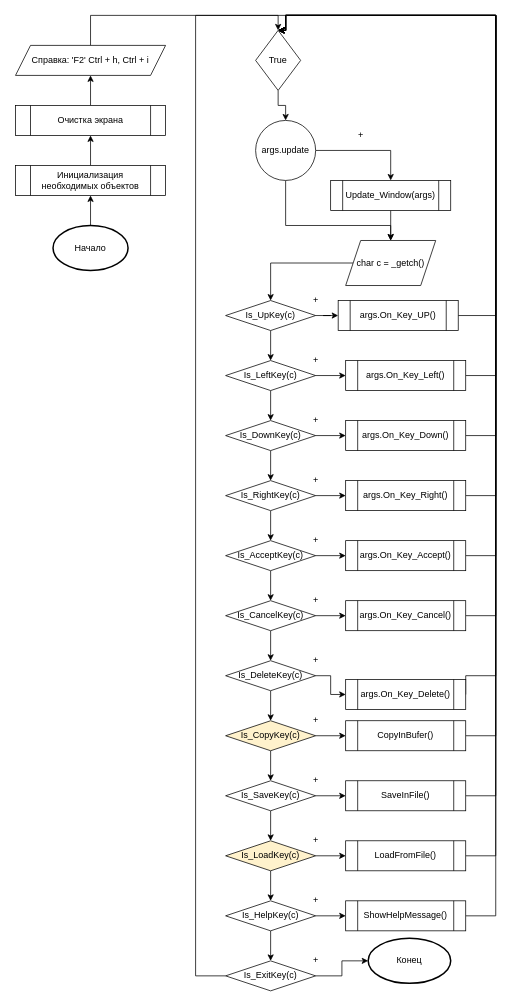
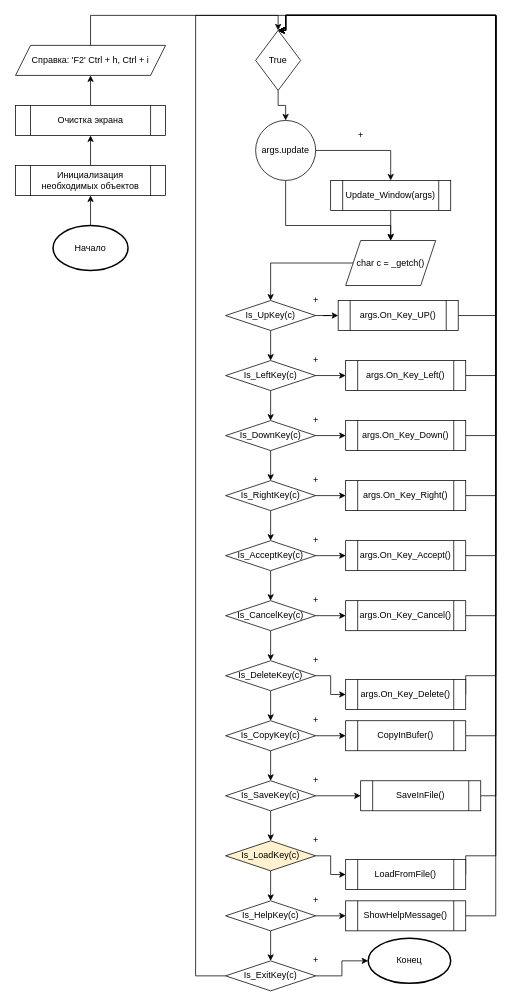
  <mxCell id="0" />
  <mxCell id="1" parent="0" />
  <mxCell id="2" value="" style="edgeStyle=orthogonalEdgeStyle;rounded=0;orthogonalLoop=1;jettySize=auto;html=1;exitX=0.5;exitY=0;exitDx=0;exitDy=0;exitPerimeter=0;" edge="1" parent="1" source="3" target="5"><mxGeometry relative="1" as="geometry" /></mxCell>
  <mxCell id="3" value="Начало" style="strokeWidth=2;html=1;shape=mxgraph.flowchart.start_1;whiteSpace=wrap;" vertex="1" parent="1"><mxGeometry x="70" y="300" width="100" height="60" as="geometry" /></mxCell>
  <mxCell id="4" value="" style="edgeStyle=orthogonalEdgeStyle;rounded=0;orthogonalLoop=1;jettySize=auto;html=1;" edge="1" parent="1" source="5" target="7"><mxGeometry relative="1" as="geometry" /></mxCell>
  <mxCell id="5" value="Инициализация необходимых объектов" style="shape=process;whiteSpace=wrap;html=1;backgroundOutline=1;" vertex="1" parent="1"><mxGeometry x="20" y="220" width="200" height="40" as="geometry" /></mxCell>
  <mxCell id="6" style="edgeStyle=orthogonalEdgeStyle;rounded=0;orthogonalLoop=1;jettySize=auto;html=1;exitX=0.5;exitY=0;exitDx=0;exitDy=0;" edge="1" parent="1" source="7" target="90"><mxGeometry relative="1" as="geometry" /></mxCell>
  <mxCell id="7" value="Очистка экрана" style="shape=process;whiteSpace=wrap;html=1;backgroundOutline=1;" vertex="1" parent="1"><mxGeometry x="20" y="140" width="200" height="40" as="geometry" /></mxCell>
  <mxCell id="8" value="" style="edgeStyle=orthogonalEdgeStyle;rounded=0;orthogonalLoop=1;jettySize=auto;html=1;" edge="1" parent="1" source="9" target="12"><mxGeometry relative="1" as="geometry" /></mxCell>
  <mxCell id="9" value="True" style="rhombus;whiteSpace=wrap;html=1;" vertex="1" parent="1"><mxGeometry x="340" y="40" width="60" height="80" as="geometry" /></mxCell>
  <mxCell id="10" style="edgeStyle=orthogonalEdgeStyle;rounded=0;orthogonalLoop=1;jettySize=auto;html=1;entryX=0.5;entryY=0;entryDx=0;entryDy=0;" edge="1" parent="1" source="12" target="14"><mxGeometry relative="1" as="geometry" /></mxCell>
  <mxCell id="11" style="edgeStyle=orthogonalEdgeStyle;rounded=0;orthogonalLoop=1;jettySize=auto;html=1;entryX=0.5;entryY=0;entryDx=0;entryDy=0;exitX=0.5;exitY=1;exitDx=0;exitDy=0;" edge="1" parent="1" source="12" target="17"><mxGeometry relative="1" as="geometry"><Array as="points"><mxPoint x="380" y="300" /><mxPoint x="520" y="300" /></Array></mxGeometry></mxCell>
  <mxCell id="12" value="args.update" style="ellipse;whiteSpace=wrap;html=1;" vertex="1" parent="1"><mxGeometry x="340" y="160" width="80" height="80" as="geometry" /></mxCell>
  <mxCell id="13" style="edgeStyle=orthogonalEdgeStyle;rounded=0;orthogonalLoop=1;jettySize=auto;html=1;" edge="1" parent="1" source="14" target="17"><mxGeometry relative="1" as="geometry" /></mxCell>
  <mxCell id="14" value="Update_Window(args)" style="shape=process;whiteSpace=wrap;html=1;backgroundOutline=1;" vertex="1" parent="1"><mxGeometry x="440" y="240" width="160" height="40" as="geometry" /></mxCell>
  <mxCell id="15" value="+" style="text;html=1;align=center;verticalAlign=middle;resizable=0;points=[];autosize=1;strokeColor=none;fillColor=none;" vertex="1" parent="1"><mxGeometry x="470" y="170" width="20" height="20" as="geometry" /></mxCell>
  <mxCell id="16" style="edgeStyle=orthogonalEdgeStyle;rounded=0;orthogonalLoop=1;jettySize=auto;html=1;entryX=0.5;entryY=0;entryDx=0;entryDy=0;" edge="1" parent="1" source="17" target="20"><mxGeometry relative="1" as="geometry" /></mxCell>
  <mxCell id="17" value="char c = _getch()" style="shape=parallelogram;perimeter=parallelogramPerimeter;whiteSpace=wrap;html=1;fixedSize=1;" vertex="1" parent="1"><mxGeometry x="460" y="320" width="120" height="60" as="geometry" /></mxCell>
  <mxCell id="18" style="edgeStyle=orthogonalEdgeStyle;rounded=0;orthogonalLoop=1;jettySize=auto;html=1;entryX=0;entryY=0.5;entryDx=0;entryDy=0;" edge="1" parent="1" source="20" target="22"><mxGeometry relative="1" as="geometry" /></mxCell>
  <mxCell id="19" value="" style="edgeStyle=orthogonalEdgeStyle;rounded=0;orthogonalLoop=1;jettySize=auto;html=1;" edge="1" parent="1" source="20" target="26"><mxGeometry relative="1" as="geometry" /></mxCell>
  <mxCell id="20" value="Is_UpKey(c)" style="rhombus;whiteSpace=wrap;html=1;" vertex="1" parent="1"><mxGeometry x="300" y="400" width="120" height="40" as="geometry" /></mxCell>
  <mxCell id="21" style="edgeStyle=orthogonalEdgeStyle;rounded=0;orthogonalLoop=1;jettySize=auto;html=1;exitX=1;exitY=0.5;exitDx=0;exitDy=0;entryX=0.5;entryY=0;entryDx=0;entryDy=0;" edge="1" parent="1" source="22" target="9"><mxGeometry relative="1" as="geometry"><mxPoint x="450" y="40" as="targetPoint" /><Array as="points"><mxPoint x="660" y="420" /><mxPoint x="660" y="20" /><mxPoint x="380" y="20" /></Array></mxGeometry></mxCell>
  <mxCell id="22" value="args.On_Key_UP()" style="shape=process;whiteSpace=wrap;html=1;backgroundOutline=1;" vertex="1" parent="1"><mxGeometry x="450" y="400" width="160" height="40" as="geometry" /></mxCell>
  <mxCell id="23" value="+" style="text;html=1;align=center;verticalAlign=middle;resizable=0;points=[];autosize=1;strokeColor=none;fillColor=none;" vertex="1" parent="1"><mxGeometry x="410" y="390" width="20" height="20" as="geometry" /></mxCell>
  <mxCell id="24" style="edgeStyle=orthogonalEdgeStyle;rounded=0;orthogonalLoop=1;jettySize=auto;html=1;entryX=0;entryY=0.5;entryDx=0;entryDy=0;" edge="1" parent="1" source="26" target="28"><mxGeometry relative="1" as="geometry" /></mxCell>
  <mxCell id="25" value="" style="edgeStyle=orthogonalEdgeStyle;rounded=0;orthogonalLoop=1;jettySize=auto;html=1;" edge="1" parent="1" source="26" target="32"><mxGeometry relative="1" as="geometry" /></mxCell>
  <mxCell id="26" value="Is_LeftKey(c)" style="rhombus;whiteSpace=wrap;html=1;" vertex="1" parent="1"><mxGeometry x="300" y="480" width="120" height="40" as="geometry" /></mxCell>
  <mxCell id="27" style="edgeStyle=orthogonalEdgeStyle;rounded=0;orthogonalLoop=1;jettySize=auto;html=1;exitX=1;exitY=0.5;exitDx=0;exitDy=0;entryX=0.5;entryY=0;entryDx=0;entryDy=0;" edge="1" parent="1" source="28" target="9"><mxGeometry relative="1" as="geometry"><Array as="points"><mxPoint x="660" y="500" /><mxPoint x="660" y="20" /><mxPoint x="380" y="20" /></Array></mxGeometry></mxCell>
  <mxCell id="28" value="args.On_Key_Left()" style="shape=process;whiteSpace=wrap;html=1;backgroundOutline=1;" vertex="1" parent="1"><mxGeometry x="460" y="480" width="160" height="40" as="geometry" /></mxCell>
  <mxCell id="29" value="+" style="text;html=1;align=center;verticalAlign=middle;resizable=0;points=[];autosize=1;strokeColor=none;fillColor=none;" vertex="1" parent="1"><mxGeometry x="410" y="470" width="20" height="20" as="geometry" /></mxCell>
  <mxCell id="30" style="edgeStyle=orthogonalEdgeStyle;rounded=0;orthogonalLoop=1;jettySize=auto;html=1;entryX=0;entryY=0.5;entryDx=0;entryDy=0;" edge="1" parent="1" source="32" target="34"><mxGeometry relative="1" as="geometry" /></mxCell>
  <mxCell id="31" value="" style="edgeStyle=orthogonalEdgeStyle;rounded=0;orthogonalLoop=1;jettySize=auto;html=1;" edge="1" parent="1" source="32" target="38"><mxGeometry relative="1" as="geometry" /></mxCell>
  <mxCell id="32" value="Is_DownKey(c)" style="rhombus;whiteSpace=wrap;html=1;" vertex="1" parent="1"><mxGeometry x="300" y="560" width="120" height="40" as="geometry" /></mxCell>
  <mxCell id="33" style="edgeStyle=orthogonalEdgeStyle;rounded=0;orthogonalLoop=1;jettySize=auto;html=1;exitX=1;exitY=0.5;exitDx=0;exitDy=0;entryX=0.5;entryY=0;entryDx=0;entryDy=0;" edge="1" parent="1" source="34" target="9"><mxGeometry relative="1" as="geometry"><Array as="points"><mxPoint x="660" y="580" /><mxPoint x="660" y="20" /><mxPoint x="380" y="20" /></Array></mxGeometry></mxCell>
  <mxCell id="34" value="args.On_Key_Down()" style="shape=process;whiteSpace=wrap;html=1;backgroundOutline=1;" vertex="1" parent="1"><mxGeometry x="460" y="560" width="160" height="40" as="geometry" /></mxCell>
  <mxCell id="35" value="+" style="text;html=1;align=center;verticalAlign=middle;resizable=0;points=[];autosize=1;strokeColor=none;fillColor=none;" vertex="1" parent="1"><mxGeometry x="410" y="550" width="20" height="20" as="geometry" /></mxCell>
  <mxCell id="36" style="edgeStyle=orthogonalEdgeStyle;rounded=0;orthogonalLoop=1;jettySize=auto;html=1;entryX=0;entryY=0.5;entryDx=0;entryDy=0;" edge="1" parent="1" source="38" target="40"><mxGeometry relative="1" as="geometry" /></mxCell>
  <mxCell id="37" value="" style="edgeStyle=orthogonalEdgeStyle;rounded=0;orthogonalLoop=1;jettySize=auto;html=1;" edge="1" parent="1" source="38" target="44"><mxGeometry relative="1" as="geometry" /></mxCell>
  <mxCell id="38" value="Is_RightKey(c)" style="rhombus;whiteSpace=wrap;html=1;" vertex="1" parent="1"><mxGeometry x="300" y="640" width="120" height="40" as="geometry" /></mxCell>
  <mxCell id="39" style="edgeStyle=orthogonalEdgeStyle;rounded=0;orthogonalLoop=1;jettySize=auto;html=1;exitX=1;exitY=0.5;exitDx=0;exitDy=0;entryX=0.5;entryY=0;entryDx=0;entryDy=0;" edge="1" parent="1" source="40" target="9"><mxGeometry relative="1" as="geometry"><Array as="points"><mxPoint x="660" y="660" /><mxPoint x="660" y="20" /><mxPoint x="380" y="20" /></Array></mxGeometry></mxCell>
  <mxCell id="40" value="args.On_Key_Right()" style="shape=process;whiteSpace=wrap;html=1;backgroundOutline=1;" vertex="1" parent="1"><mxGeometry x="460" y="640" width="160" height="40" as="geometry" /></mxCell>
  <mxCell id="41" value="+" style="text;html=1;align=center;verticalAlign=middle;resizable=0;points=[];autosize=1;strokeColor=none;fillColor=none;" vertex="1" parent="1"><mxGeometry x="410" y="630" width="20" height="20" as="geometry" /></mxCell>
  <mxCell id="42" value="+" style="text;html=1;align=center;verticalAlign=middle;resizable=0;points=[];autosize=1;strokeColor=none;fillColor=none;" vertex="1" parent="1"><mxGeometry x="410" y="710" width="20" height="20" as="geometry" /></mxCell>
  <mxCell id="43" value="" style="edgeStyle=orthogonalEdgeStyle;rounded=0;orthogonalLoop=1;jettySize=auto;html=1;" edge="1" parent="1" source="44" target="50"><mxGeometry relative="1" as="geometry" /></mxCell>
  <mxCell id="44" value="Is_AcceptKey(c)" style="rhombus;whiteSpace=wrap;html=1;" vertex="1" parent="1"><mxGeometry x="300" y="720" width="120" height="40" as="geometry" /></mxCell>
  <mxCell id="45" style="edgeStyle=orthogonalEdgeStyle;rounded=0;orthogonalLoop=1;jettySize=auto;html=1;entryX=0;entryY=0.5;entryDx=0;entryDy=0;" edge="1" source="44" target="47" parent="1"><mxGeometry relative="1" as="geometry" /></mxCell>
  <mxCell id="46" style="edgeStyle=orthogonalEdgeStyle;rounded=0;orthogonalLoop=1;jettySize=auto;html=1;exitX=1;exitY=0.5;exitDx=0;exitDy=0;entryX=0.5;entryY=0;entryDx=0;entryDy=0;" edge="1" parent="1" source="47" target="9"><mxGeometry relative="1" as="geometry"><Array as="points"><mxPoint x="660" y="740" /><mxPoint x="660" y="20" /><mxPoint x="380" y="20" /></Array></mxGeometry></mxCell>
  <mxCell id="47" value="args.On_Key_Accept()" style="shape=process;whiteSpace=wrap;html=1;backgroundOutline=1;" vertex="1" parent="1"><mxGeometry x="460" y="720" width="160" height="40" as="geometry" /></mxCell>
  <mxCell id="48" value="+" style="text;html=1;align=center;verticalAlign=middle;resizable=0;points=[];autosize=1;strokeColor=none;fillColor=none;" vertex="1" parent="1"><mxGeometry x="410" y="790" width="20" height="20" as="geometry" /></mxCell>
  <mxCell id="49" value="" style="edgeStyle=orthogonalEdgeStyle;rounded=0;orthogonalLoop=1;jettySize=auto;html=1;" edge="1" parent="1" source="50" target="56"><mxGeometry relative="1" as="geometry" /></mxCell>
  <mxCell id="50" value="Is_CancelKey(c)" style="rhombus;whiteSpace=wrap;html=1;" vertex="1" parent="1"><mxGeometry x="300" y="800" width="120" height="40" as="geometry" /></mxCell>
  <mxCell id="51" style="edgeStyle=orthogonalEdgeStyle;rounded=0;orthogonalLoop=1;jettySize=auto;html=1;entryX=0;entryY=0.5;entryDx=0;entryDy=0;" edge="1" source="50" target="53" parent="1"><mxGeometry relative="1" as="geometry" /></mxCell>
  <mxCell id="52" style="edgeStyle=orthogonalEdgeStyle;rounded=0;orthogonalLoop=1;jettySize=auto;html=1;exitX=1;exitY=0.5;exitDx=0;exitDy=0;entryX=0.5;entryY=0;entryDx=0;entryDy=0;" edge="1" parent="1" source="53" target="9"><mxGeometry relative="1" as="geometry"><Array as="points"><mxPoint x="660" y="820" /><mxPoint x="660" y="20" /><mxPoint x="380" y="20" /></Array></mxGeometry></mxCell>
  <mxCell id="53" value="args.On_Key_Cancel()" style="shape=process;whiteSpace=wrap;html=1;backgroundOutline=1;" vertex="1" parent="1"><mxGeometry x="460" y="800" width="160" height="40" as="geometry" /></mxCell>
  <mxCell id="54" value="+" style="text;html=1;align=center;verticalAlign=middle;resizable=0;points=[];autosize=1;strokeColor=none;fillColor=none;" vertex="1" parent="1"><mxGeometry x="410" y="870" width="20" height="20" as="geometry" /></mxCell>
  <mxCell id="55" value="" style="edgeStyle=orthogonalEdgeStyle;rounded=0;orthogonalLoop=1;jettySize=auto;html=1;" edge="1" parent="1" source="56" target="62"><mxGeometry relative="1" as="geometry" /></mxCell>
  <mxCell id="56" value="Is_DeleteKey(c)" style="rhombus;whiteSpace=wrap;html=1;" vertex="1" parent="1"><mxGeometry x="300" y="880" width="120" height="40" as="geometry" /></mxCell>
  <mxCell id="57" style="edgeStyle=orthogonalEdgeStyle;rounded=0;orthogonalLoop=1;jettySize=auto;html=1;entryX=0;entryY=0.5;entryDx=0;entryDy=0;" edge="1" source="56" target="59" parent="1"><mxGeometry relative="1" as="geometry" /></mxCell>
  <mxCell id="58" style="edgeStyle=orthogonalEdgeStyle;rounded=0;orthogonalLoop=1;jettySize=auto;html=1;exitX=1;exitY=0.5;exitDx=0;exitDy=0;entryX=0.5;entryY=0;entryDx=0;entryDy=0;" edge="1" parent="1" source="59" target="9"><mxGeometry relative="1" as="geometry"><Array as="points"><mxPoint x="660" y="900" /><mxPoint x="660" y="20" /><mxPoint x="380" y="20" /></Array></mxGeometry></mxCell>
  <mxCell id="59" value="args.On_Key_Delete()" style="shape=process;whiteSpace=wrap;html=1;backgroundOutline=1;" vertex="1" parent="1"><mxGeometry x="460" y="905" width="160" height="40" as="geometry" /></mxCell>
  <mxCell id="60" value="+" style="text;html=1;align=center;verticalAlign=middle;resizable=0;points=[];autosize=1;strokeColor=none;fillColor=none;" vertex="1" parent="1"><mxGeometry x="410" y="950" width="20" height="20" as="geometry" /></mxCell>
  <mxCell id="61" value="" style="edgeStyle=orthogonalEdgeStyle;rounded=0;orthogonalLoop=1;jettySize=auto;html=1;" edge="1" parent="1" source="62" target="68"><mxGeometry relative="1" as="geometry" /></mxCell>
- <mxCell id="62" value="Is_CopyKey(c)" style="rhombus;whiteSpace=wrap;html=1;fillColor=#fff2cc;" vertex="1" parent="1"><mxGeometry x="300" y="960" width="120" height="40" as="geometry" /></mxCell>
+ <mxCell id="62" value="Is_CopyKey(c)" style="rhombus;whiteSpace=wrap;html=1;" vertex="1" parent="1"><mxGeometry x="300" y="960" width="120" height="40" as="geometry" /></mxCell>
  <mxCell id="63" style="edgeStyle=orthogonalEdgeStyle;rounded=0;orthogonalLoop=1;jettySize=auto;html=1;entryX=0;entryY=0.5;entryDx=0;entryDy=0;" edge="1" source="62" target="65" parent="1"><mxGeometry relative="1" as="geometry" /></mxCell>
  <mxCell id="64" style="edgeStyle=orthogonalEdgeStyle;rounded=0;orthogonalLoop=1;jettySize=auto;html=1;exitX=1;exitY=0.5;exitDx=0;exitDy=0;entryX=0.5;entryY=0;entryDx=0;entryDy=0;" edge="1" parent="1" source="65" target="9"><mxGeometry relative="1" as="geometry"><mxPoint x="640" y="30" as="targetPoint" /><Array as="points"><mxPoint x="660" y="980" /><mxPoint x="660" y="20" /><mxPoint x="380" y="20" /></Array></mxGeometry></mxCell>
  <mxCell id="65" value="CopyInBufer()" style="shape=process;whiteSpace=wrap;html=1;backgroundOutline=1;" vertex="1" parent="1"><mxGeometry x="460" y="960" width="160" height="40" as="geometry" /></mxCell>
  <mxCell id="66" value="+" style="text;html=1;align=center;verticalAlign=middle;resizable=0;points=[];autosize=1;strokeColor=none;fillColor=none;" vertex="1" parent="1"><mxGeometry x="410" y="1030" width="20" height="20" as="geometry" /></mxCell>
  <mxCell id="67" value="" style="edgeStyle=orthogonalEdgeStyle;rounded=0;orthogonalLoop=1;jettySize=auto;html=1;" edge="1" parent="1" source="68" target="74"><mxGeometry relative="1" as="geometry" /></mxCell>
  <mxCell id="68" value="Is_SaveKey(c)" style="rhombus;whiteSpace=wrap;html=1;" vertex="1" parent="1"><mxGeometry x="300" y="1040" width="120" height="40" as="geometry" /></mxCell>
  <mxCell id="69" style="edgeStyle=orthogonalEdgeStyle;rounded=0;orthogonalLoop=1;jettySize=auto;html=1;entryX=0;entryY=0.5;entryDx=0;entryDy=0;" edge="1" source="68" target="71" parent="1"><mxGeometry relative="1" as="geometry" /></mxCell>
  <mxCell id="70" style="edgeStyle=orthogonalEdgeStyle;rounded=0;orthogonalLoop=1;jettySize=auto;html=1;exitX=1;exitY=0.5;exitDx=0;exitDy=0;entryX=0.5;entryY=0;entryDx=0;entryDy=0;" edge="1" parent="1" source="71" target="9"><mxGeometry relative="1" as="geometry"><Array as="points"><mxPoint x="660" y="1060" /><mxPoint x="660" y="20" /><mxPoint x="380" y="20" /></Array></mxGeometry></mxCell>
- <mxCell id="71" value="SaveInFile()" style="shape=process;whiteSpace=wrap;html=1;backgroundOutline=1;" vertex="1" parent="1"><mxGeometry x="460" y="1040" width="160" height="40" as="geometry" /></mxCell>
+ <mxCell id="71" value="SaveInFile()" style="shape=process;whiteSpace=wrap;html=1;backgroundOutline=1;" vertex="1" parent="1"><mxGeometry x="480" y="1040" width="160" height="40" as="geometry" /></mxCell>
  <mxCell id="72" value="+" style="text;html=1;align=center;verticalAlign=middle;resizable=0;points=[];autosize=1;strokeColor=none;fillColor=none;" vertex="1" parent="1"><mxGeometry x="410" y="1110" width="20" height="20" as="geometry" /></mxCell>
  <mxCell id="73" value="" style="edgeStyle=orthogonalEdgeStyle;rounded=0;orthogonalLoop=1;jettySize=auto;html=1;" edge="1" parent="1" source="74" target="80"><mxGeometry relative="1" as="geometry" /></mxCell>
  <mxCell id="74" value="Is_LoadKey(c)" style="rhombus;whiteSpace=wrap;html=1;fillColor=#fff2cc;" vertex="1" parent="1"><mxGeometry x="300" y="1120" width="120" height="40" as="geometry" /></mxCell>
  <mxCell id="75" style="edgeStyle=orthogonalEdgeStyle;rounded=0;orthogonalLoop=1;jettySize=auto;html=1;entryX=0.5;entryY=0;entryDx=0;entryDy=0;exitX=1;exitY=0.5;exitDx=0;exitDy=0;" edge="1" parent="1" source="76" target="9"><mxGeometry relative="1" as="geometry"><Array as="points"><mxPoint x="660" y="1140" /><mxPoint x="660" y="20" /><mxPoint x="380" y="20" /></Array></mxGeometry></mxCell>
- <mxCell id="76" value="LoadFromFile()" style="shape=process;whiteSpace=wrap;html=1;backgroundOutline=1;" vertex="1" parent="1"><mxGeometry x="460" y="1120" width="160" height="40" as="geometry" /></mxCell>
+ <mxCell id="76" value="LoadFromFile()" style="shape=process;whiteSpace=wrap;html=1;backgroundOutline=1;" vertex="1" parent="1"><mxGeometry x="460" y="1145" width="160" height="40" as="geometry" /></mxCell>
  <mxCell id="77" style="edgeStyle=orthogonalEdgeStyle;rounded=0;orthogonalLoop=1;jettySize=auto;html=1;entryX=0;entryY=0.5;entryDx=0;entryDy=0;" edge="1" source="74" target="76" parent="1"><mxGeometry relative="1" as="geometry" /></mxCell>
  <mxCell id="78" value="+" style="text;html=1;align=center;verticalAlign=middle;resizable=0;points=[];autosize=1;strokeColor=none;fillColor=none;" vertex="1" parent="1"><mxGeometry x="410" y="1190" width="20" height="20" as="geometry" /></mxCell>
  <mxCell id="79" value="" style="edgeStyle=orthogonalEdgeStyle;rounded=0;orthogonalLoop=1;jettySize=auto;html=1;" edge="1" parent="1" source="80" target="86"><mxGeometry relative="1" as="geometry" /></mxCell>
  <mxCell id="80" value="Is_HelpKey(c)" style="rhombus;whiteSpace=wrap;html=1;" vertex="1" parent="1"><mxGeometry x="300" y="1200" width="120" height="40" as="geometry" /></mxCell>
  <mxCell id="81" style="edgeStyle=orthogonalEdgeStyle;rounded=0;orthogonalLoop=1;jettySize=auto;html=1;entryX=0;entryY=0.5;entryDx=0;entryDy=0;" edge="1" source="80" target="83" parent="1"><mxGeometry relative="1" as="geometry" /></mxCell>
  <mxCell id="82" style="edgeStyle=orthogonalEdgeStyle;rounded=0;orthogonalLoop=1;jettySize=auto;html=1;exitX=1;exitY=0.5;exitDx=0;exitDy=0;entryX=0.5;entryY=0;entryDx=0;entryDy=0;" edge="1" parent="1" source="83" target="9"><mxGeometry relative="1" as="geometry"><Array as="points"><mxPoint x="660" y="1220" /><mxPoint x="660" y="20" /><mxPoint x="380" y="20" /></Array></mxGeometry></mxCell>
  <mxCell id="83" value="ShowHelpMessage()" style="shape=process;whiteSpace=wrap;html=1;backgroundOutline=1;" vertex="1" parent="1"><mxGeometry x="460" y="1200" width="160" height="40" as="geometry" /></mxCell>
  <mxCell id="84" value="" style="edgeStyle=orthogonalEdgeStyle;rounded=0;orthogonalLoop=1;jettySize=auto;html=1;" edge="1" parent="1" source="86" target="87"><mxGeometry relative="1" as="geometry" /></mxCell>
  <mxCell id="85" style="edgeStyle=orthogonalEdgeStyle;rounded=0;orthogonalLoop=1;jettySize=auto;html=1;exitX=0;exitY=0.5;exitDx=0;exitDy=0;entryX=0.5;entryY=0;entryDx=0;entryDy=0;" edge="1" parent="1" source="86" target="9"><mxGeometry relative="1" as="geometry"><mxPoint x="250" y="1090" as="targetPoint" /><Array as="points"><mxPoint x="260" y="1300" /><mxPoint x="260" y="20" /><mxPoint x="380" y="20" /></Array></mxGeometry></mxCell>
  <mxCell id="86" value="Is_ExitKey(c)" style="rhombus;whiteSpace=wrap;html=1;" vertex="1" parent="1"><mxGeometry x="300" y="1280" width="120" height="40" as="geometry" /></mxCell>
  <mxCell id="87" value="Конец" style="strokeWidth=2;html=1;shape=mxgraph.flowchart.start_1;whiteSpace=wrap;" vertex="1" parent="1"><mxGeometry x="490" y="1250" width="110" height="60" as="geometry" /></mxCell>
  <mxCell id="88" value="+" style="text;html=1;align=center;verticalAlign=middle;resizable=0;points=[];autosize=1;strokeColor=none;fillColor=none;" vertex="1" parent="1"><mxGeometry x="410" y="1270" width="20" height="20" as="geometry" /></mxCell>
  <mxCell id="89" style="edgeStyle=orthogonalEdgeStyle;rounded=0;orthogonalLoop=1;jettySize=auto;html=1;exitX=0.5;exitY=0;exitDx=0;exitDy=0;entryX=0.5;entryY=0;entryDx=0;entryDy=0;" edge="1" parent="1" source="90" target="9"><mxGeometry relative="1" as="geometry" /></mxCell>
  <mxCell id="90" value="Справка: 'F2' Ctrl + h, Ctrl + i" style="shape=parallelogram;perimeter=parallelogramPerimeter;whiteSpace=wrap;html=1;fixedSize=1;" vertex="1" parent="1"><mxGeometry x="20" y="60" width="200" height="40" as="geometry" /></mxCell>
